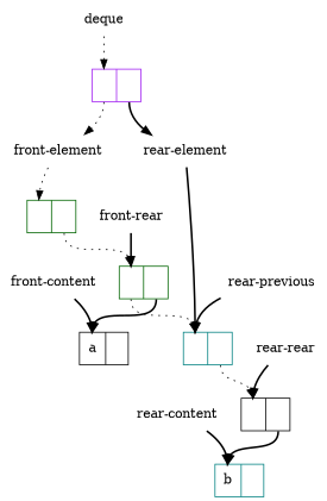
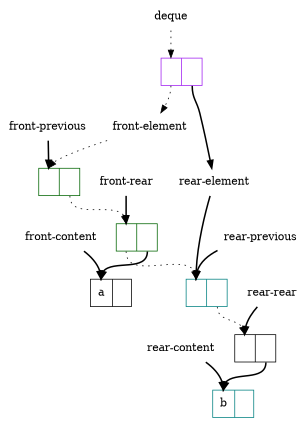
  digraph {
    splines=true
    node [color=black shape=plaintext]
    edge [headport=0 style=bold]
    deque [color=purple]
    n2 [color=darkgreen label="front-element"]
    n3 [color=purple label="rear-element"]
+   n4 [label="front-previous"]
    n5 [label="front-rear"]
    n6 [label="front-content"]
    n7 [color=purple label="rear-previous"]
    n8 [label="rear-rear"]
    n9 [color=purple label="rear-content"]
    n10 [color=purple label="<0>|<1>" shape=record]
    n11 [color=darkgreen label="<0>|<1>" shape=record]
    n12 [color=darkgreen label="<0>|<1>" shape=record]
    n13 [label="<0>a|<1>" shape=record]
    n14 [color=teal label="<0>|<1>" shape=record]
    n15 [label="<0>|<1>" shape=record]
    n16 [color=teal label="<0>b|<1>" shape=record]
    subgraph sub_1 {
      deque
      n2
      n3
+     n4
      n5
      n6
      n7
      n8
      n9
    }
    subgraph sub_2 {
      n10
      n11
      n12
      n13
      n14
      n15
      n16
    }
    deque -> n10 [style=dotted]
    n2 -> n11 [style=dotted]
    n3 -> n14
+   n4 -> n11
    n5 -> n12
    n6 -> n13
    n7 -> n14
    n8 -> n15
    n9 -> n16
    n10 -> n2 [style=dotted tailport=0]
    n10 -> n3 [tailport=1]
    n11 -> n12 [style=dotted tailport=1]
    n12 -> n13 [tailport=1]
    n12 -> n14 [style=dotted tailport=0]
    n14 -> n15 [style=dotted tailport=1]
    n15 -> n16 [tailport=1]
  }
